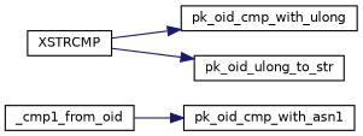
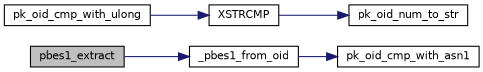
  digraph {
    rankdir=LR
    node [color=black fillcolor=white fontname=Helvetica fontsize=10 shape=record style=filled]
    edge [color=midnightblue fontname=Helvetica fontsize=10 labelfontname=Helvetica labelfontsize=10 style=solid]
-   n2 [height=0.2 label=_cmp1_from_oid width=0.4]
+   n1 [fillcolor=grey75 fontcolor=black height=0.2 label=pbes1_extract width=0.4]
+   n2 [height=0.2 label=_pbes1_from_oid width=0.4]
    n3 [height=0.2 label=pk_oid_cmp_with_asn1 width=0.4]
    n4 [height=0.2 label=pk_oid_cmp_with_ulong width=0.4]
    n5 [height=0.2 label=XSTRCMP width=0.4]
-   n6 [height=0.2 label=pk_oid_ulong_to_str width=0.4]
+   n6 [height=0.2 label=pk_oid_num_to_str width=0.4]
+   n1 -> n2
    n2 -> n3
-   n5 -> n4
+   n4 -> n5
    n5 -> n6
  }
